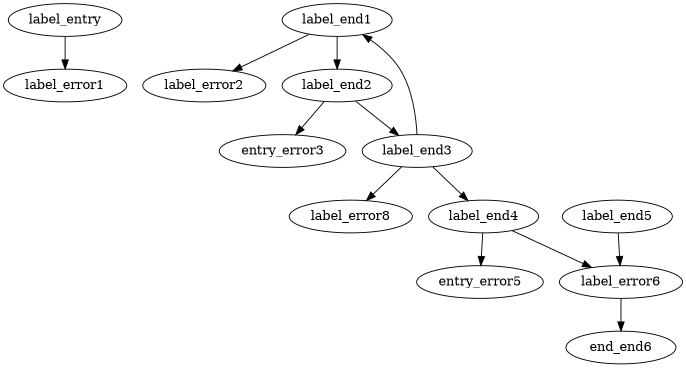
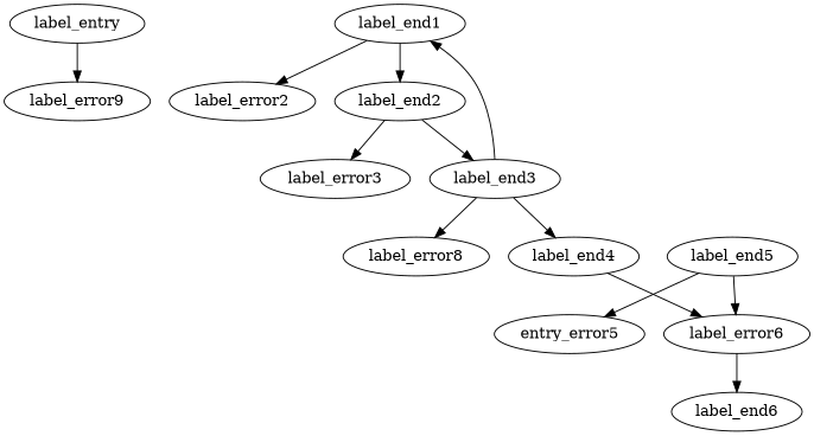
  digraph {
    label_entry
-   label_error1
+   label_error1 [label=label_error9]
    label_end1
    label_error2
    label_end2
-   label_error3 [label=entry_error3]
+   label_error3
    label_end3
    n8 [label=label_error8]
    label_end4
    n10 [label=entry_error5]
    label_error6
    label_end5
-   label_end6 [label=end_end6]
+   label_end6
    label_entry -> label_error1
    label_end1 -> label_error2
    label_end1 -> label_end2
    label_end2 -> label_error3
    label_end2 -> label_end3
    label_end3 -> label_end1
    label_end3 -> n8
    label_end3 -> label_end4
-   label_end4 -> n10
+   label_end5 -> n10
    label_end4 -> label_error6
    label_error6 -> label_end6
    label_end5 -> label_error6
  }
